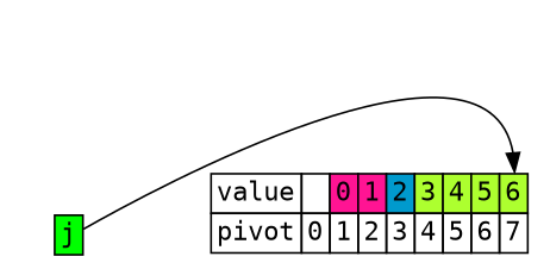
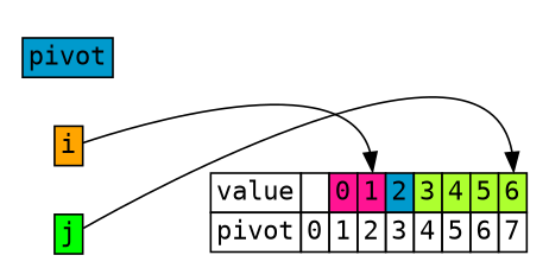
  digraph {
    rankdir=LR
    node [fontname="Monaco, Consolas" shape=plaintext]
    edge [tailport=f0]
    n1 [height=.1 label=<     <TABLE BORDER="0" CELLBORDER="1" CELLSPACING="0">     <TR>     <TD >value</TD>     <TD PORT="f0" ></TD>     <TD PORT="f1" bgcolor="DeepPink">0</TD>     <TD PORT="f2" bgcolor="DeepPink">1</TD>     <TD PORT="f2" bgcolor="Deepskyblue3">2</TD>     <TD PORT="f4" bgcolor="GreenYellow">3</TD>     <TD PORT="f5" bgcolor="GreenYellow">4</TD>     <TD PORT="f6" bgcolor="GreenYellow">5</TD>     <TD PORT="f7" bgcolor="GreenYellow">6</TD>     </TR>     <TR>     <TD >pivot</TD>     <TD PORT="f0">0</TD>     <TD PORT="f1">1</TD>     <TD PORT="f2">2</TD>     <TD PORT="f3">3</TD>     <TD PORT="f4">4</TD>     <TD PORT="f5">5</TD>     <TD PORT="f6">6</TD>     <TD PORT="f7">7</TD>     </TR>      </TABLE>>]
+   n2 [height=.1 label=<     <TABLE BORDER="0" CELLBORDER="1" CELLSPACING="0">     <TR>     <TD PORT="f0" bgcolor="Deepskyblue3">pivot</TD>     </TR>     </TABLE>>]
+   n3 [height=.1 label=<     <TABLE BORDER="0" CELLBORDER="1" CELLSPACING="0">     <TR>     <TD PORT="f0" bgcolor="orange">i</TD>     </TR>     </TABLE>>]
    n4 [height=.1 label=<     <TABLE BORDER="0" CELLBORDER="1" CELLSPACING="0">     <TR>     <TD PORT="f0" bgcolor="green">j</TD>     </TR>     </TABLE>>]
+   n3 -> n1 [headport=f2]
    n4 -> n1 [headport=f7]
  }
